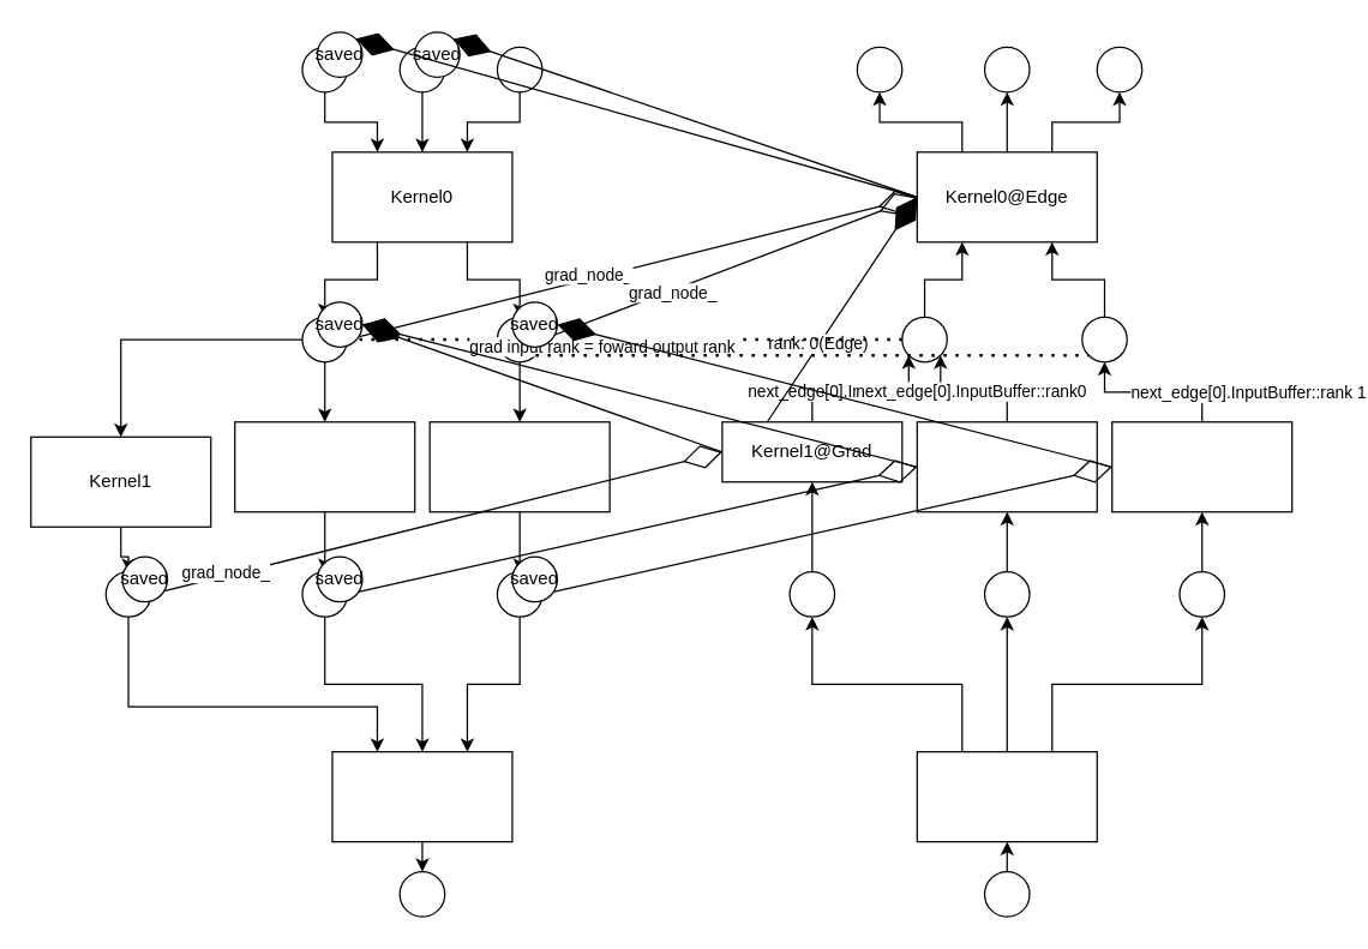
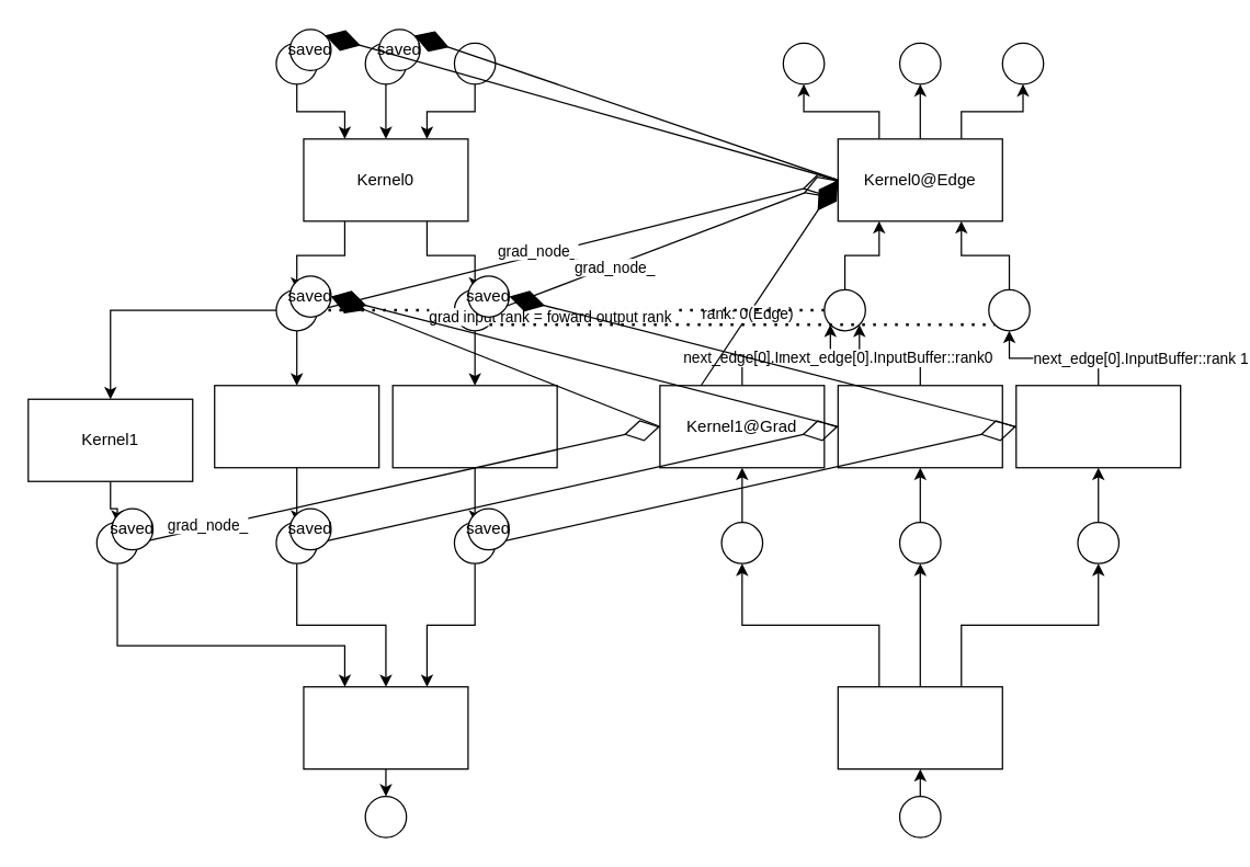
  <mxCell id="0" />
  <mxCell id="1" parent="0" />
  <mxCell id="2" style="edgeStyle=orthogonalEdgeStyle;rounded=0;orthogonalLoop=1;jettySize=auto;html=1;exitX=0.25;exitY=1;exitDx=0;exitDy=0;entryX=0.5;entryY=0;entryDx=0;entryDy=0;" parent="1" source="4" target="13" edge="1"><mxGeometry relative="1" as="geometry" /></mxCell>
  <mxCell id="3" style="edgeStyle=orthogonalEdgeStyle;rounded=0;orthogonalLoop=1;jettySize=auto;html=1;exitX=0.75;exitY=1;exitDx=0;exitDy=0;entryX=0.5;entryY=0;entryDx=0;entryDy=0;" parent="1" source="4" target="15" edge="1"><mxGeometry relative="1" as="geometry" /></mxCell>
  <mxCell id="4" value="Kernel0" style="rounded=0;whiteSpace=wrap;html=1;" parent="1" vertex="1"><mxGeometry x="221" y="100" width="120" height="60" as="geometry" /></mxCell>
  <mxCell id="5" style="edgeStyle=orthogonalEdgeStyle;rounded=0;orthogonalLoop=1;jettySize=auto;html=1;exitX=0.5;exitY=1;exitDx=0;exitDy=0;entryX=0.25;entryY=0;entryDx=0;entryDy=0;" parent="1" source="6" target="4" edge="1"><mxGeometry relative="1" as="geometry" /></mxCell>
  <mxCell id="6" value="" style="ellipse;whiteSpace=wrap;html=1;" parent="1" vertex="1"><mxGeometry x="201" y="30" width="30" height="30" as="geometry" /></mxCell>
  <mxCell id="7" style="edgeStyle=orthogonalEdgeStyle;rounded=0;orthogonalLoop=1;jettySize=auto;html=1;exitX=0.5;exitY=1;exitDx=0;exitDy=0;entryX=0.5;entryY=0;entryDx=0;entryDy=0;" parent="1" source="8" target="4" edge="1"><mxGeometry relative="1" as="geometry" /></mxCell>
  <mxCell id="8" value="" style="ellipse;whiteSpace=wrap;html=1;" parent="1" vertex="1"><mxGeometry x="266" y="30" width="30" height="30" as="geometry" /></mxCell>
  <mxCell id="9" style="edgeStyle=orthogonalEdgeStyle;rounded=0;orthogonalLoop=1;jettySize=auto;html=1;exitX=0.5;exitY=1;exitDx=0;exitDy=0;entryX=0.75;entryY=0;entryDx=0;entryDy=0;" parent="1" source="10" target="4" edge="1"><mxGeometry relative="1" as="geometry" /></mxCell>
  <mxCell id="10" value="" style="ellipse;whiteSpace=wrap;html=1;" parent="1" vertex="1"><mxGeometry x="331" y="30" width="30" height="30" as="geometry" /></mxCell>
  <mxCell id="11" style="edgeStyle=orthogonalEdgeStyle;rounded=0;orthogonalLoop=1;jettySize=auto;html=1;exitX=0.5;exitY=1;exitDx=0;exitDy=0;" parent="1" source="13" target="17" edge="1"><mxGeometry relative="1" as="geometry" /></mxCell>
  <mxCell id="12" style="edgeStyle=orthogonalEdgeStyle;rounded=0;orthogonalLoop=1;jettySize=auto;html=1;exitX=0;exitY=0.5;exitDx=0;exitDy=0;" parent="1" source="13" target="53" edge="1"><mxGeometry relative="1" as="geometry" /></mxCell>
  <mxCell id="13" value="" style="ellipse;whiteSpace=wrap;html=1;" parent="1" vertex="1"><mxGeometry x="201" y="210" width="30" height="30" as="geometry" /></mxCell>
  <mxCell id="14" style="edgeStyle=orthogonalEdgeStyle;rounded=0;orthogonalLoop=1;jettySize=auto;html=1;exitX=0.5;exitY=1;exitDx=0;exitDy=0;entryX=0.5;entryY=0;entryDx=0;entryDy=0;" parent="1" source="15" target="19" edge="1"><mxGeometry relative="1" as="geometry" /></mxCell>
  <mxCell id="15" value="" style="ellipse;whiteSpace=wrap;html=1;" parent="1" vertex="1"><mxGeometry x="331" y="210" width="30" height="30" as="geometry" /></mxCell>
  <mxCell id="16" style="edgeStyle=orthogonalEdgeStyle;rounded=0;orthogonalLoop=1;jettySize=auto;html=1;exitX=0.5;exitY=1;exitDx=0;exitDy=0;" parent="1" source="17" target="21" edge="1"><mxGeometry relative="1" as="geometry" /></mxCell>
  <mxCell id="17" value="" style="rounded=0;whiteSpace=wrap;html=1;" parent="1" vertex="1"><mxGeometry x="156" y="280" width="120" height="60" as="geometry" /></mxCell>
  <mxCell id="18" style="edgeStyle=orthogonalEdgeStyle;rounded=0;orthogonalLoop=1;jettySize=auto;html=1;exitX=0.5;exitY=1;exitDx=0;exitDy=0;" parent="1" source="19" target="23" edge="1"><mxGeometry relative="1" as="geometry" /></mxCell>
  <mxCell id="19" value="" style="rounded=0;whiteSpace=wrap;html=1;" parent="1" vertex="1"><mxGeometry x="286" y="280" width="120" height="60" as="geometry" /></mxCell>
  <mxCell id="20" style="edgeStyle=orthogonalEdgeStyle;rounded=0;orthogonalLoop=1;jettySize=auto;html=1;exitX=0.5;exitY=1;exitDx=0;exitDy=0;" parent="1" source="21" target="25" edge="1"><mxGeometry relative="1" as="geometry" /></mxCell>
  <mxCell id="21" value="" style="ellipse;whiteSpace=wrap;html=1;" parent="1" vertex="1"><mxGeometry x="201" y="380" width="30" height="30" as="geometry" /></mxCell>
  <mxCell id="22" style="edgeStyle=orthogonalEdgeStyle;rounded=0;orthogonalLoop=1;jettySize=auto;html=1;exitX=0.5;exitY=1;exitDx=0;exitDy=0;entryX=0.75;entryY=0;entryDx=0;entryDy=0;" parent="1" source="23" target="25" edge="1"><mxGeometry relative="1" as="geometry" /></mxCell>
  <mxCell id="23" value="" style="ellipse;whiteSpace=wrap;html=1;" parent="1" vertex="1"><mxGeometry x="331" y="380" width="30" height="30" as="geometry" /></mxCell>
  <mxCell id="24" style="edgeStyle=orthogonalEdgeStyle;rounded=0;orthogonalLoop=1;jettySize=auto;html=1;exitX=0.5;exitY=1;exitDx=0;exitDy=0;entryX=0.5;entryY=0;entryDx=0;entryDy=0;" parent="1" source="25" target="26" edge="1"><mxGeometry relative="1" as="geometry" /></mxCell>
  <mxCell id="25" value="" style="rounded=0;whiteSpace=wrap;html=1;" parent="1" vertex="1"><mxGeometry x="221" y="500" width="120" height="60" as="geometry" /></mxCell>
  <mxCell id="26" value="" style="ellipse;whiteSpace=wrap;html=1;" parent="1" vertex="1"><mxGeometry x="266" y="580" width="30" height="30" as="geometry" /></mxCell>
  <mxCell id="27" style="edgeStyle=orthogonalEdgeStyle;rounded=0;orthogonalLoop=1;jettySize=auto;html=1;exitX=0.25;exitY=0;exitDx=0;exitDy=0;entryX=0.5;entryY=1;entryDx=0;entryDy=0;" parent="1" source="30" target="70" edge="1"><mxGeometry relative="1" as="geometry" /></mxCell>
  <mxCell id="28" style="edgeStyle=orthogonalEdgeStyle;rounded=0;orthogonalLoop=1;jettySize=auto;html=1;exitX=0.5;exitY=0;exitDx=0;exitDy=0;entryX=0.5;entryY=1;entryDx=0;entryDy=0;" parent="1" source="30" target="74" edge="1"><mxGeometry relative="1" as="geometry" /></mxCell>
  <mxCell id="29" style="edgeStyle=orthogonalEdgeStyle;rounded=0;orthogonalLoop=1;jettySize=auto;html=1;exitX=0.75;exitY=0;exitDx=0;exitDy=0;entryX=0.5;entryY=1;entryDx=0;entryDy=0;" parent="1" source="30" target="72" edge="1"><mxGeometry relative="1" as="geometry" /></mxCell>
  <mxCell id="30" value="" style="rounded=0;whiteSpace=wrap;html=1;" parent="1" vertex="1"><mxGeometry x="611" y="500" width="120" height="60" as="geometry" /></mxCell>
  <mxCell id="31" style="edgeStyle=orthogonalEdgeStyle;rounded=0;orthogonalLoop=1;jettySize=auto;html=1;exitX=0.5;exitY=0;exitDx=0;exitDy=0;entryX=0.5;entryY=1;entryDx=0;entryDy=0;" parent="1" source="32" target="30" edge="1"><mxGeometry relative="1" as="geometry" /></mxCell>
  <mxCell id="32" value="" style="ellipse;whiteSpace=wrap;html=1;" parent="1" vertex="1"><mxGeometry x="656" y="580" width="30" height="30" as="geometry" /></mxCell>
  <mxCell id="33" value="next_edge[0].InputBuffer::rank0" style="edgeStyle=orthogonalEdgeStyle;rounded=0;orthogonalLoop=1;jettySize=auto;html=1;exitX=0.5;exitY=0;exitDx=0;exitDy=0;entryX=0;entryY=1;entryDx=0;entryDy=0;" parent="1" source="34" target="64" edge="1"><mxGeometry relative="1" as="geometry" /></mxCell>
- <mxCell id="34" value="Kernel1@Grad" style="rounded=0;whiteSpace=wrap;html=1;" parent="1" vertex="1"><mxGeometry x="481" y="280" width="120" height="40" as="geometry" /></mxCell>
+ <mxCell id="34" value="Kernel1@Grad" style="rounded=0;whiteSpace=wrap;html=1;" parent="1" vertex="1"><mxGeometry x="481" y="280" width="120" height="60" as="geometry" /></mxCell>
  <mxCell id="35" value="next_edge[0].InputBuffer::rank0" style="edgeStyle=orthogonalEdgeStyle;rounded=0;orthogonalLoop=1;jettySize=auto;html=1;exitX=0.5;exitY=0;exitDx=0;exitDy=0;entryX=1;entryY=1;entryDx=0;entryDy=0;" parent="1" source="36" target="64" edge="1"><mxGeometry relative="1" as="geometry" /></mxCell>
  <mxCell id="36" value="" style="rounded=0;whiteSpace=wrap;html=1;" parent="1" vertex="1"><mxGeometry x="611" y="280" width="120" height="60" as="geometry" /></mxCell>
  <mxCell id="37" style="edgeStyle=orthogonalEdgeStyle;rounded=0;orthogonalLoop=1;jettySize=auto;html=1;exitX=0.25;exitY=0;exitDx=0;exitDy=0;entryX=0.5;entryY=1;entryDx=0;entryDy=0;" parent="1" source="40" target="49" edge="1"><mxGeometry relative="1" as="geometry" /></mxCell>
  <mxCell id="38" style="edgeStyle=orthogonalEdgeStyle;rounded=0;orthogonalLoop=1;jettySize=auto;html=1;exitX=0.5;exitY=0;exitDx=0;exitDy=0;entryX=0.5;entryY=1;entryDx=0;entryDy=0;" parent="1" source="40" target="50" edge="1"><mxGeometry relative="1" as="geometry" /></mxCell>
  <mxCell id="39" style="edgeStyle=orthogonalEdgeStyle;rounded=0;orthogonalLoop=1;jettySize=auto;html=1;exitX=0.75;exitY=0;exitDx=0;exitDy=0;entryX=0.5;entryY=1;entryDx=0;entryDy=0;" parent="1" source="40" target="51" edge="1"><mxGeometry relative="1" as="geometry" /></mxCell>
  <mxCell id="40" value="Kernel0@Edge" style="rounded=0;whiteSpace=wrap;html=1;" parent="1" vertex="1"><mxGeometry x="611" y="100" width="120" height="60" as="geometry" /></mxCell>
  <mxCell id="41" value="saved" style="ellipse;whiteSpace=wrap;html=1;" parent="1" vertex="1"><mxGeometry x="276" y="20" width="30" height="30" as="geometry" /></mxCell>
  <mxCell id="42" value="saved" style="ellipse;whiteSpace=wrap;html=1;" parent="1" vertex="1"><mxGeometry x="211" y="20" width="30" height="30" as="geometry" /></mxCell>
  <mxCell id="43" value="" style="endArrow=diamondThin;endFill=0;endSize=24;html=1;exitX=1;exitY=0.5;exitDx=0;exitDy=0;entryX=0;entryY=0.5;entryDx=0;entryDy=0;" parent="1" source="13" target="40" edge="1"><mxGeometry width="160" relative="1" as="geometry"><mxPoint x="271" y="240" as="sourcePoint" /><mxPoint x="431" y="240" as="targetPoint" /></mxGeometry></mxCell>
  <mxCell id="44" value="grad_node_" style="edgeLabel;html=1;align=center;verticalAlign=middle;resizable=0;points=[];" parent="43" vertex="1" connectable="0"><mxGeometry x="-0.154" y="3" relative="1" as="geometry"><mxPoint as="offset" /></mxGeometry></mxCell>
  <mxCell id="45" value="" style="endArrow=diamondThin;endFill=0;endSize=24;html=1;exitX=1;exitY=0.5;exitDx=0;exitDy=0;entryX=0;entryY=0.5;entryDx=0;entryDy=0;" parent="1" source="15" target="40" edge="1"><mxGeometry width="160" relative="1" as="geometry"><mxPoint x="481" y="220" as="sourcePoint" /><mxPoint x="641" y="220" as="targetPoint" /></mxGeometry></mxCell>
  <mxCell id="46" value="grad_node_" style="edgeLabel;html=1;align=center;verticalAlign=middle;resizable=0;points=[];" parent="45" vertex="1" connectable="0"><mxGeometry x="-0.312" y="-1" relative="1" as="geometry"><mxPoint as="offset" /></mxGeometry></mxCell>
  <mxCell id="47" value="" style="endArrow=diamondThin;endFill=1;endSize=24;html=1;exitX=0;exitY=0.5;exitDx=0;exitDy=0;entryX=1;entryY=0;entryDx=0;entryDy=0;" parent="1" source="40" target="42" edge="1"><mxGeometry width="160" relative="1" as="geometry"><mxPoint x="511" y="230" as="sourcePoint" /><mxPoint x="671" y="230" as="targetPoint" /></mxGeometry></mxCell>
  <mxCell id="48" value="" style="endArrow=diamondThin;endFill=1;endSize=24;html=1;exitX=0;exitY=0.5;exitDx=0;exitDy=0;entryX=1;entryY=0;entryDx=0;entryDy=0;" parent="1" source="40" target="41" edge="1"><mxGeometry width="160" relative="1" as="geometry"><mxPoint x="541" y="125" as="sourcePoint" /><mxPoint x="246.607" y="204.393" as="targetPoint" /></mxGeometry></mxCell>
  <mxCell id="49" value="" style="ellipse;whiteSpace=wrap;html=1;" parent="1" vertex="1"><mxGeometry x="571" y="30" width="30" height="30" as="geometry" /></mxCell>
  <mxCell id="50" value="" style="ellipse;whiteSpace=wrap;html=1;" parent="1" vertex="1"><mxGeometry x="656" y="30" width="30" height="30" as="geometry" /></mxCell>
  <mxCell id="51" value="" style="ellipse;whiteSpace=wrap;html=1;" parent="1" vertex="1"><mxGeometry x="731" y="30" width="30" height="30" as="geometry" /></mxCell>
  <mxCell id="52" style="edgeStyle=orthogonalEdgeStyle;rounded=0;orthogonalLoop=1;jettySize=auto;html=1;exitX=0.5;exitY=1;exitDx=0;exitDy=0;" parent="1" source="53" target="58" edge="1"><mxGeometry relative="1" as="geometry" /></mxCell>
  <mxCell id="53" value="Kernel1" style="rounded=0;whiteSpace=wrap;html=1;" parent="1" vertex="1"><mxGeometry x="20" y="290" width="120" height="60" as="geometry" /></mxCell>
  <mxCell id="54" style="edgeStyle=orthogonalEdgeStyle;rounded=0;orthogonalLoop=1;jettySize=auto;html=1;exitX=0.5;exitY=0;exitDx=0;exitDy=0;entryX=0.5;entryY=1;entryDx=0;entryDy=0;" parent="1" source="56" target="66" edge="1"><mxGeometry relative="1" as="geometry" /></mxCell>
  <mxCell id="55" value="next_edge[0].InputBuffer::rank 1" style="edgeLabel;html=1;align=center;verticalAlign=middle;resizable=0;points=[];" parent="54" vertex="1" connectable="0"><mxGeometry x="0.257" relative="1" as="geometry"><mxPoint x="76" as="offset" /></mxGeometry></mxCell>
  <mxCell id="56" value="" style="rounded=0;whiteSpace=wrap;html=1;" parent="1" vertex="1"><mxGeometry x="741" y="280" width="120" height="60" as="geometry" /></mxCell>
  <mxCell id="57" style="edgeStyle=orthogonalEdgeStyle;rounded=0;orthogonalLoop=1;jettySize=auto;html=1;exitX=0.5;exitY=1;exitDx=0;exitDy=0;entryX=0.25;entryY=0;entryDx=0;entryDy=0;" parent="1" source="58" target="25" edge="1"><mxGeometry relative="1" as="geometry"><Array as="points"><mxPoint x="85" y="470" /><mxPoint x="251" y="470" /></Array></mxGeometry></mxCell>
  <mxCell id="58" value="" style="ellipse;whiteSpace=wrap;html=1;" parent="1" vertex="1"><mxGeometry x="70" y="380" width="30" height="30" as="geometry" /></mxCell>
  <mxCell id="59" value="" style="endArrow=diamondThin;endFill=0;endSize=24;html=1;exitX=1;exitY=0.5;exitDx=0;exitDy=0;entryX=0;entryY=0.5;entryDx=0;entryDy=0;" parent="1" source="58" target="34" edge="1"><mxGeometry width="160" relative="1" as="geometry"><mxPoint x="-89" y="540" as="sourcePoint" /><mxPoint x="71" y="540" as="targetPoint" /></mxGeometry></mxCell>
  <mxCell id="60" value="grad_node_" style="edgeLabel;html=1;align=center;verticalAlign=middle;resizable=0;points=[];" parent="59" vertex="1" connectable="0"><mxGeometry x="-0.736" y="2" relative="1" as="geometry"><mxPoint as="offset" /></mxGeometry></mxCell>
  <mxCell id="61" value="" style="endArrow=diamondThin;endFill=1;endSize=24;html=1;exitX=0.25;exitY=0;exitDx=0;exitDy=0;" parent="1" source="34" edge="1"><mxGeometry width="160" relative="1" as="geometry"><mxPoint x="501" y="250" as="sourcePoint" /><mxPoint x="611" y="130" as="targetPoint" /></mxGeometry></mxCell>
  <mxCell id="62" value="rank: 0(Edge)" style="edgeLabel;html=1;align=center;verticalAlign=middle;resizable=0;points=[];" parent="61" vertex="1" connectable="0"><mxGeometry x="-0.311" y="1" relative="1" as="geometry"><mxPoint as="offset" /></mxGeometry></mxCell>
  <mxCell id="63" style="edgeStyle=orthogonalEdgeStyle;rounded=0;orthogonalLoop=1;jettySize=auto;html=1;exitX=0.5;exitY=0;exitDx=0;exitDy=0;entryX=0.25;entryY=1;entryDx=0;entryDy=0;" parent="1" source="64" target="40" edge="1"><mxGeometry relative="1" as="geometry" /></mxCell>
  <mxCell id="64" value="" style="ellipse;whiteSpace=wrap;html=1;" parent="1" vertex="1"><mxGeometry x="601" y="210" width="30" height="30" as="geometry" /></mxCell>
  <mxCell id="65" style="edgeStyle=orthogonalEdgeStyle;rounded=0;orthogonalLoop=1;jettySize=auto;html=1;exitX=0.5;exitY=0;exitDx=0;exitDy=0;entryX=0.75;entryY=1;entryDx=0;entryDy=0;" parent="1" source="66" target="40" edge="1"><mxGeometry relative="1" as="geometry" /></mxCell>
  <mxCell id="66" value="" style="ellipse;whiteSpace=wrap;html=1;" parent="1" vertex="1"><mxGeometry x="721" y="210" width="30" height="30" as="geometry" /></mxCell>
  <mxCell id="67" value="grad input rank = foward output rank" style="endArrow=none;dashed=1;html=1;dashPattern=1 3;strokeWidth=2;exitX=1;exitY=0.5;exitDx=0;exitDy=0;entryX=0;entryY=0.5;entryDx=0;entryDy=0;" parent="1" source="13" target="64" edge="1"><mxGeometry x="-0.081" y="-5" width="50" height="50" relative="1" as="geometry"><mxPoint x="271" y="260" as="sourcePoint" /><mxPoint x="321" y="210" as="targetPoint" /><mxPoint as="offset" /></mxGeometry></mxCell>
  <mxCell id="68" value="" style="endArrow=none;dashed=1;html=1;dashPattern=1 3;strokeWidth=2;exitX=1;exitY=1;exitDx=0;exitDy=0;entryX=0;entryY=1;entryDx=0;entryDy=0;" parent="1" source="15" target="66" edge="1"><mxGeometry width="50" height="50" relative="1" as="geometry"><mxPoint x="351" y="300" as="sourcePoint" /><mxPoint x="401" y="250" as="targetPoint" /></mxGeometry></mxCell>
  <mxCell id="69" style="edgeStyle=orthogonalEdgeStyle;rounded=0;orthogonalLoop=1;jettySize=auto;html=1;exitX=0.5;exitY=0;exitDx=0;exitDy=0;entryX=0.5;entryY=1;entryDx=0;entryDy=0;" parent="1" source="70" target="34" edge="1"><mxGeometry relative="1" as="geometry" /></mxCell>
  <mxCell id="70" value="" style="ellipse;whiteSpace=wrap;html=1;" parent="1" vertex="1"><mxGeometry x="526" y="380" width="30" height="30" as="geometry" /></mxCell>
  <mxCell id="71" style="edgeStyle=orthogonalEdgeStyle;rounded=0;orthogonalLoop=1;jettySize=auto;html=1;exitX=0.5;exitY=0;exitDx=0;exitDy=0;entryX=0.5;entryY=1;entryDx=0;entryDy=0;" parent="1" source="72" target="56" edge="1"><mxGeometry relative="1" as="geometry" /></mxCell>
  <mxCell id="72" value="" style="ellipse;whiteSpace=wrap;html=1;" parent="1" vertex="1"><mxGeometry x="786" y="380" width="30" height="30" as="geometry" /></mxCell>
  <mxCell id="73" style="edgeStyle=orthogonalEdgeStyle;rounded=0;orthogonalLoop=1;jettySize=auto;html=1;exitX=0.5;exitY=0;exitDx=0;exitDy=0;entryX=0.5;entryY=1;entryDx=0;entryDy=0;" parent="1" source="74" target="36" edge="1"><mxGeometry relative="1" as="geometry" /></mxCell>
  <mxCell id="74" value="" style="ellipse;whiteSpace=wrap;html=1;" parent="1" vertex="1"><mxGeometry x="656" y="380" width="30" height="30" as="geometry" /></mxCell>
  <mxCell id="75" value="saved" style="ellipse;whiteSpace=wrap;html=1;" parent="1" vertex="1"><mxGeometry x="341" y="200" width="30" height="30" as="geometry" /></mxCell>
  <mxCell id="76" value="saved" style="ellipse;whiteSpace=wrap;html=1;" parent="1" vertex="1"><mxGeometry x="211" y="200" width="30" height="30" as="geometry" /></mxCell>
  <mxCell id="77" value="saved" style="ellipse;whiteSpace=wrap;html=1;" parent="1" vertex="1"><mxGeometry x="81" y="370" width="30" height="30" as="geometry" /></mxCell>
  <mxCell id="78" value="" style="endArrow=diamondThin;endFill=0;endSize=24;html=1;exitX=1;exitY=0.5;exitDx=0;exitDy=0;entryX=0;entryY=0.5;entryDx=0;entryDy=0;" parent="1" source="21" target="36" edge="1"><mxGeometry width="160" relative="1" as="geometry"><mxPoint x="-29" y="600" as="sourcePoint" /><mxPoint x="131" y="600" as="targetPoint" /></mxGeometry></mxCell>
  <mxCell id="79" value="saved" style="ellipse;whiteSpace=wrap;html=1;" parent="1" vertex="1"><mxGeometry x="211" y="370" width="30" height="30" as="geometry" /></mxCell>
  <mxCell id="80" value="" style="endArrow=diamondThin;endFill=0;endSize=24;html=1;exitX=1;exitY=0.5;exitDx=0;exitDy=0;entryX=0;entryY=0.5;entryDx=0;entryDy=0;" parent="1" source="23" target="56" edge="1"><mxGeometry width="160" relative="1" as="geometry"><mxPoint x="236.607" y="415.607" as="sourcePoint" /><mxPoint x="621" y="320" as="targetPoint" /></mxGeometry></mxCell>
  <mxCell id="81" value="saved" style="ellipse;whiteSpace=wrap;html=1;" parent="1" vertex="1"><mxGeometry x="341" y="370" width="30" height="30" as="geometry" /></mxCell>
  <mxCell id="82" value="" style="endArrow=diamondThin;endFill=1;endSize=24;html=1;exitX=0;exitY=0.5;exitDx=0;exitDy=0;entryX=1;entryY=0.5;entryDx=0;entryDy=0;" parent="1" source="34" target="76" edge="1"><mxGeometry width="160" relative="1" as="geometry"><mxPoint x="471" y="470" as="sourcePoint" /><mxPoint x="631" y="470" as="targetPoint" /></mxGeometry></mxCell>
  <mxCell id="83" value="" style="endArrow=diamondThin;endFill=1;endSize=24;html=1;exitX=0;exitY=0.5;exitDx=0;exitDy=0;entryX=1;entryY=0.5;entryDx=0;entryDy=0;" parent="1" source="56" target="75" edge="1"><mxGeometry width="160" relative="1" as="geometry"><mxPoint x="491" y="320" as="sourcePoint" /><mxPoint x="251" y="225" as="targetPoint" /></mxGeometry></mxCell>
  <mxCell id="84" value="" style="endArrow=diamondThin;endFill=1;endSize=24;html=1;exitX=0;exitY=0.5;exitDx=0;exitDy=0;entryX=1;entryY=0.5;entryDx=0;entryDy=0;" parent="1" source="36" target="76" edge="1"><mxGeometry width="160" relative="1" as="geometry"><mxPoint x="491" y="320" as="sourcePoint" /><mxPoint x="251" y="225" as="targetPoint" /></mxGeometry></mxCell>
